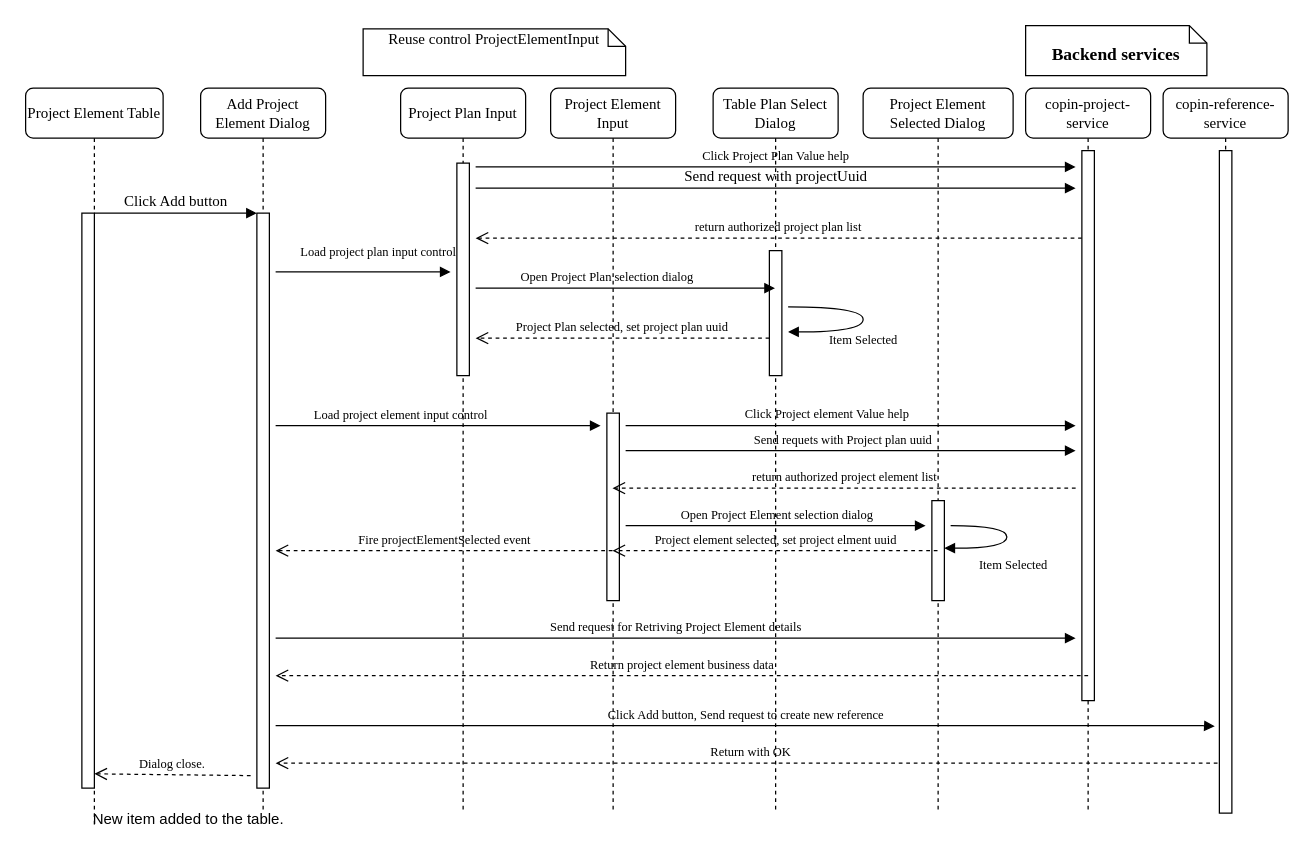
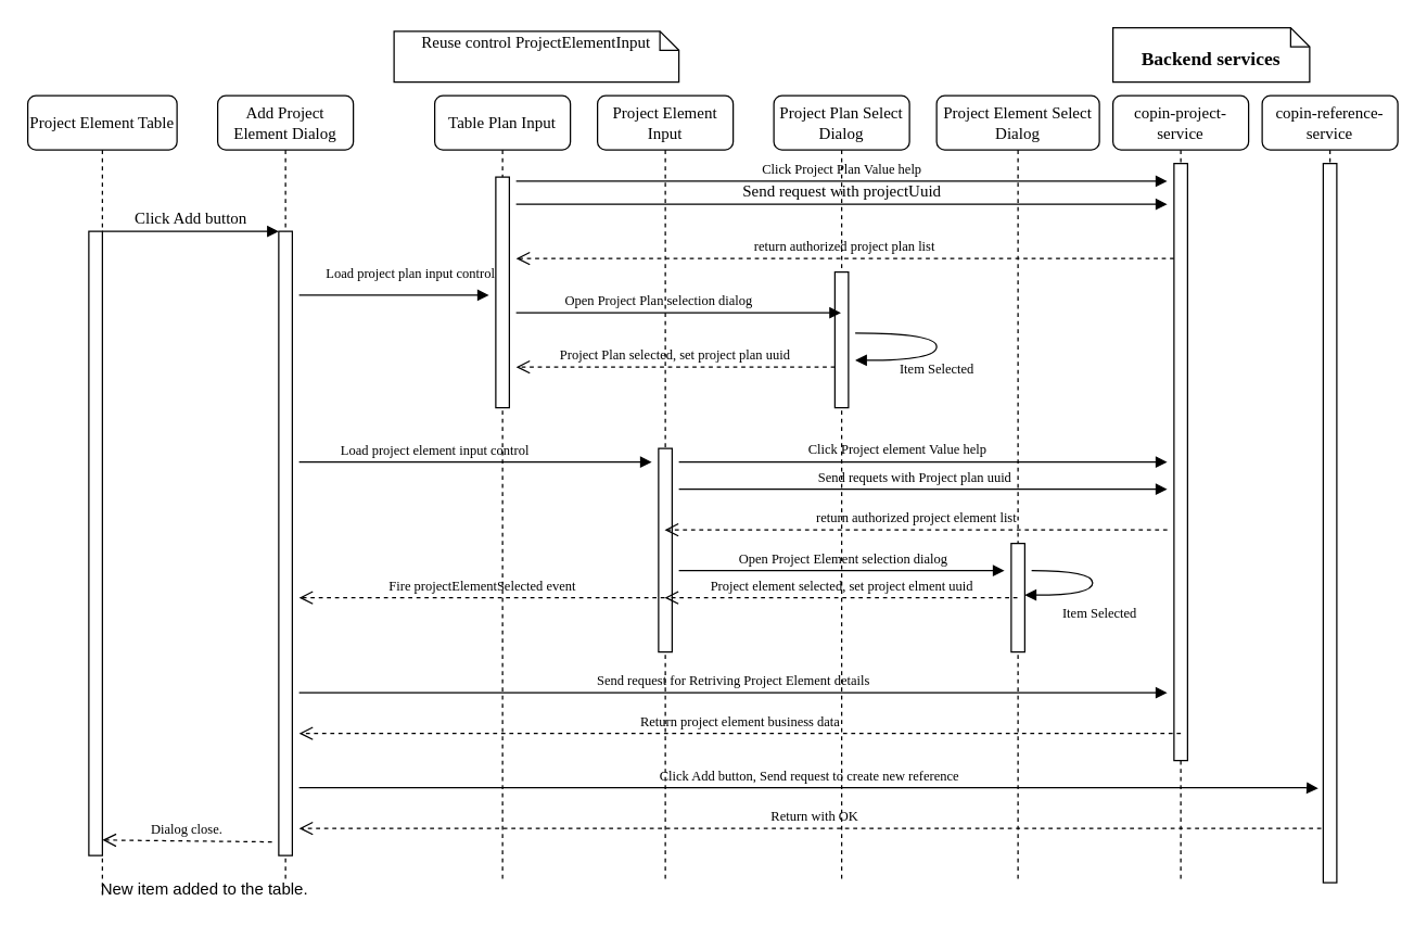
  <mxCell id="0" />
  <mxCell id="1" parent="0" />
  <mxCell id="2" value="Add Project Element Dialog" style="shape=umlLifeline;perimeter=lifelinePerimeter;whiteSpace=wrap;html=1;container=1;collapsible=0;recursiveResize=0;outlineConnect=0;rounded=1;shadow=0;comic=0;labelBackgroundColor=none;strokeWidth=1;fontFamily=Verdana;fontSize=12;align=center;" parent="1" vertex="1"><mxGeometry x="160" y="70" width="100" height="580" as="geometry" /></mxCell>
  <mxCell id="3" style="edgeStyle=orthogonalEdgeStyle;rounded=0;orthogonalLoop=1;jettySize=auto;html=1;" edge="1" parent="2" source="4" target="2"><mxGeometry relative="1" as="geometry"><Array as="points"><mxPoint x="50" y="360" /><mxPoint x="50" y="360" /></Array></mxGeometry></mxCell>
  <mxCell id="4" value="" style="html=1;points=[];perimeter=orthogonalPerimeter;rounded=0;shadow=0;comic=0;labelBackgroundColor=none;strokeWidth=1;fontFamily=Verdana;fontSize=12;align=center;" parent="2" vertex="1"><mxGeometry x="45" y="100" width="10" height="460" as="geometry" /></mxCell>
- <mxCell id="5" value="Project Plan Input" style="shape=umlLifeline;perimeter=lifelinePerimeter;whiteSpace=wrap;html=1;container=1;collapsible=0;recursiveResize=0;outlineConnect=0;rounded=1;shadow=0;comic=0;labelBackgroundColor=none;strokeWidth=1;fontFamily=Verdana;fontSize=12;align=center;" parent="1" vertex="1"><mxGeometry x="320" y="70" width="100" height="580" as="geometry" /></mxCell>
+ <mxCell id="5" value="Table Plan Input" style="shape=umlLifeline;perimeter=lifelinePerimeter;whiteSpace=wrap;html=1;container=1;collapsible=0;recursiveResize=0;outlineConnect=0;rounded=1;shadow=0;comic=0;labelBackgroundColor=none;strokeWidth=1;fontFamily=Verdana;fontSize=12;align=center;" parent="1" vertex="1"><mxGeometry x="320" y="70" width="100" height="580" as="geometry" /></mxCell>
  <mxCell id="6" value="" style="html=1;points=[];perimeter=orthogonalPerimeter;rounded=0;shadow=0;comic=0;labelBackgroundColor=none;strokeWidth=1;fontFamily=Verdana;fontSize=12;align=center;" parent="5" vertex="1"><mxGeometry x="45" y="60" width="10" height="170" as="geometry" /></mxCell>
  <mxCell id="7" value="Project Element Input" style="shape=umlLifeline;perimeter=lifelinePerimeter;whiteSpace=wrap;html=1;container=1;collapsible=0;recursiveResize=0;outlineConnect=0;rounded=1;shadow=0;comic=0;labelBackgroundColor=none;strokeWidth=1;fontFamily=Verdana;fontSize=12;align=center;" parent="1" vertex="1"><mxGeometry x="440" y="70" width="100" height="580" as="geometry" /></mxCell>
  <mxCell id="8" value="" style="html=1;points=[];perimeter=orthogonalPerimeter;rounded=0;shadow=0;comic=0;labelBackgroundColor=none;strokeWidth=1;fontFamily=Verdana;fontSize=12;align=center;" parent="7" vertex="1"><mxGeometry x="45" y="260" width="10" height="150" as="geometry" /></mxCell>
  <mxCell id="9" value="&lt;font style=&quot;font-size: 10px;&quot;&gt;Project Plan selected, set project plan uuid&lt;/font&gt;" style="html=1;verticalAlign=bottom;endArrow=open;dashed=1;endSize=8;labelBackgroundColor=none;fontFamily=Verdana;fontSize=12;" edge="1" parent="7"><mxGeometry relative="1" as="geometry"><mxPoint x="-60" y="200" as="targetPoint" /><mxPoint x="175" y="200" as="sourcePoint" /><Array as="points"><mxPoint x="135" y="200" /></Array></mxGeometry></mxCell>
  <mxCell id="10" value="&lt;font style=&quot;font-size: 10px;&quot;&gt;Return with OK&lt;/font&gt;" style="html=1;verticalAlign=bottom;endArrow=open;dashed=1;endSize=8;labelBackgroundColor=none;fontFamily=Verdana;fontSize=12;" edge="1" parent="7" source="39"><mxGeometry relative="1" as="geometry"><mxPoint x="-220" y="540" as="targetPoint" /><mxPoint x="430" y="540" as="sourcePoint" /><Array as="points" /></mxGeometry></mxCell>
- <mxCell id="11" value="Table Plan Select Dialog" style="shape=umlLifeline;perimeter=lifelinePerimeter;whiteSpace=wrap;html=1;container=1;collapsible=0;recursiveResize=0;outlineConnect=0;rounded=1;shadow=0;comic=0;labelBackgroundColor=none;strokeWidth=1;fontFamily=Verdana;fontSize=12;align=center;" parent="1" vertex="1"><mxGeometry x="570" y="70" width="100" height="580" as="geometry" /></mxCell>
+ <mxCell id="11" value="Project Plan Select Dialog" style="shape=umlLifeline;perimeter=lifelinePerimeter;whiteSpace=wrap;html=1;container=1;collapsible=0;recursiveResize=0;outlineConnect=0;rounded=1;shadow=0;comic=0;labelBackgroundColor=none;strokeWidth=1;fontFamily=Verdana;fontSize=12;align=center;" parent="1" vertex="1"><mxGeometry x="570" y="70" width="100" height="580" as="geometry" /></mxCell>
  <mxCell id="12" value="" style="html=1;points=[];perimeter=orthogonalPerimeter;rounded=0;shadow=0;comic=0;labelBackgroundColor=none;strokeWidth=1;fontFamily=Verdana;fontSize=12;align=center;" parent="11" vertex="1"><mxGeometry x="45" y="130" width="10" height="100" as="geometry" /></mxCell>
  <mxCell id="13" value="&lt;font style=&quot;font-size: 10px;&quot;&gt;Item Selected&lt;/font&gt;" style="html=1;verticalAlign=bottom;endArrow=block;labelBackgroundColor=none;fontFamily=Verdana;fontSize=12;elbow=vertical;edgeStyle=orthogonalEdgeStyle;curved=1;" edge="1" parent="11"><mxGeometry x="0.143" y="15" relative="1" as="geometry"><mxPoint x="60" y="175" as="sourcePoint" /><mxPoint x="60" y="195" as="targetPoint" /><Array as="points"><mxPoint x="120" y="175" /><mxPoint x="120" y="195" /></Array><mxPoint as="offset" /></mxGeometry></mxCell>
  <mxCell id="14" value="&lt;font style=&quot;font-size: 10px;&quot;&gt;Open Project Element selection dialog&lt;/font&gt;" style="html=1;verticalAlign=bottom;endArrow=block;labelBackgroundColor=none;fontFamily=Verdana;fontSize=12;" parent="11" edge="1"><mxGeometry x="0.008" relative="1" as="geometry"><mxPoint x="-70" y="350" as="sourcePoint" /><mxPoint x="170" y="350" as="targetPoint" /><mxPoint as="offset" /></mxGeometry></mxCell>
- <mxCell id="15" value="Project Element Selected Dialog" style="shape=umlLifeline;perimeter=lifelinePerimeter;whiteSpace=wrap;html=1;container=1;collapsible=0;recursiveResize=0;outlineConnect=0;rounded=1;shadow=0;comic=0;labelBackgroundColor=none;strokeWidth=1;fontFamily=Verdana;fontSize=12;align=center;" parent="1" vertex="1"><mxGeometry x="690" y="70" width="120" height="580" as="geometry" /></mxCell>
+ <mxCell id="15" value="Project Element Select Dialog" style="shape=umlLifeline;perimeter=lifelinePerimeter;whiteSpace=wrap;html=1;container=1;collapsible=0;recursiveResize=0;outlineConnect=0;rounded=1;shadow=0;comic=0;labelBackgroundColor=none;strokeWidth=1;fontFamily=Verdana;fontSize=12;align=center;" parent="1" vertex="1"><mxGeometry x="690" y="70" width="120" height="580" as="geometry" /></mxCell>
  <mxCell id="16" value="" style="html=1;points=[];perimeter=orthogonalPerimeter;rounded=0;shadow=0;comic=0;labelBackgroundColor=none;strokeWidth=1;fontFamily=Verdana;fontSize=12;align=center;" parent="15" vertex="1"><mxGeometry x="55" y="330" width="10" height="80" as="geometry" /></mxCell>
  <mxCell id="17" value="&lt;font style=&quot;font-size: 10px;&quot;&gt;Item Selected&lt;/font&gt;" style="html=1;verticalAlign=bottom;endArrow=block;labelBackgroundColor=none;fontFamily=Verdana;fontSize=12;elbow=vertical;edgeStyle=orthogonalEdgeStyle;curved=1;" edge="1" parent="15"><mxGeometry x="0.115" y="23" relative="1" as="geometry"><mxPoint x="70" y="350" as="sourcePoint" /><mxPoint x="65" y="368" as="targetPoint" /><Array as="points"><mxPoint x="115" y="350" /><mxPoint x="115" y="368" /></Array><mxPoint x="5" y="-1" as="offset" /></mxGeometry></mxCell>
  <mxCell id="18" value="Project Element Table" style="shape=umlLifeline;perimeter=lifelinePerimeter;whiteSpace=wrap;html=1;container=1;collapsible=0;recursiveResize=0;outlineConnect=0;rounded=1;shadow=0;comic=0;labelBackgroundColor=none;strokeWidth=1;fontFamily=Verdana;fontSize=12;align=center;" parent="1" vertex="1"><mxGeometry x="20" y="70" width="110" height="590" as="geometry" /></mxCell>
  <mxCell id="19" value="" style="html=1;points=[];perimeter=orthogonalPerimeter;rounded=0;shadow=0;comic=0;labelBackgroundColor=none;strokeWidth=1;fontFamily=Verdana;fontSize=12;align=center;" parent="18" vertex="1"><mxGeometry x="45" y="100" width="10" height="460" as="geometry" /></mxCell>
  <mxCell id="20" value="&lt;font style=&quot;font-size: 10px;&quot;&gt;Dialog close.&lt;/font&gt;" style="html=1;verticalAlign=bottom;endArrow=open;dashed=1;endSize=8;labelBackgroundColor=none;fontFamily=Verdana;fontSize=12;" edge="1" parent="18"><mxGeometry relative="1" as="geometry"><mxPoint x="55" y="548.57" as="targetPoint" /><mxPoint x="180" y="550" as="sourcePoint" /><Array as="points" /></mxGeometry></mxCell>
  <mxCell id="21" value="New item added to the table." style="text;html=1;align=center;verticalAlign=middle;resizable=0;points=[];autosize=1;strokeColor=none;fillColor=none;" vertex="1" parent="18"><mxGeometry x="40" y="570" width="180" height="30" as="geometry" /></mxCell>
  <mxCell id="22" value="&lt;font style=&quot;font-size: 10px;&quot;&gt;return authorized project plan list&lt;/font&gt;" style="html=1;verticalAlign=bottom;endArrow=open;dashed=1;endSize=8;labelBackgroundColor=none;fontFamily=Verdana;fontSize=12;edgeStyle=elbowEdgeStyle;elbow=vertical;" parent="1" source="33" edge="1"><mxGeometry relative="1" as="geometry"><mxPoint x="380" y="190" as="targetPoint" /><Array as="points"><mxPoint x="710" y="190" /><mxPoint x="560" y="180" /><mxPoint x="690" y="210" /><mxPoint x="760" y="213" /><mxPoint x="670" y="200" /><mxPoint x="590" y="250" /><mxPoint x="620" y="250" /></Array><mxPoint as="offset" /></mxGeometry></mxCell>
  <mxCell id="23" value="Click Add button" style="html=1;verticalAlign=bottom;endArrow=block;entryX=0;entryY=0;labelBackgroundColor=none;fontFamily=Verdana;fontSize=12;edgeStyle=elbowEdgeStyle;elbow=vertical;" parent="1" source="19" target="4" edge="1"><mxGeometry relative="1" as="geometry"><mxPoint x="140" y="180" as="sourcePoint" /></mxGeometry></mxCell>
  <mxCell id="24" value="Reuse control ProjectElementInput" style="shape=note;whiteSpace=wrap;html=1;size=14;verticalAlign=top;align=center;spacingTop=-6;rounded=0;shadow=0;comic=0;labelBackgroundColor=none;strokeWidth=1;fontFamily=Verdana;fontSize=12" parent="1" vertex="1"><mxGeometry x="290" y="22.5" width="210" height="37.5" as="geometry" /></mxCell>
  <mxCell id="25" value="&lt;h3&gt;&lt;font style=&quot;font-size: 14px;&quot;&gt;Backend services&lt;/font&gt;&lt;/h3&gt;" style="shape=note;whiteSpace=wrap;html=1;size=14;verticalAlign=top;align=center;spacingTop=-6;rounded=0;shadow=0;comic=0;labelBackgroundColor=none;strokeWidth=1;fontFamily=Verdana;fontSize=12" parent="1" vertex="1"><mxGeometry x="820" y="20" width="145" height="40" as="geometry" /></mxCell>
  <mxCell id="26" value="Send request with projectUuid" style="html=1;verticalAlign=bottom;endArrow=block;labelBackgroundColor=none;fontFamily=Verdana;fontSize=12;edgeStyle=elbowEdgeStyle;elbow=vertical;" edge="1" parent="1"><mxGeometry relative="1" as="geometry"><mxPoint x="380" y="150" as="sourcePoint" /><mxPoint x="860" y="150" as="targetPoint" /><Array as="points"><mxPoint x="640" y="150" /><mxPoint x="790" y="160" /><mxPoint x="640" y="160" /></Array></mxGeometry></mxCell>
  <mxCell id="27" value="&lt;font style=&quot;font-size: 10px;&quot;&gt;Click Project Plan Value help&lt;/font&gt;" style="html=1;verticalAlign=bottom;endArrow=block;labelBackgroundColor=none;fontFamily=Verdana;fontSize=12;edgeStyle=elbowEdgeStyle;elbow=vertical;" parent="1" edge="1"><mxGeometry x="-0.0" relative="1" as="geometry"><mxPoint x="380" y="133" as="sourcePoint" /><mxPoint x="860" y="133" as="targetPoint" /><Array as="points"><mxPoint x="680" y="133" /><mxPoint x="900" y="170" /></Array><mxPoint as="offset" /></mxGeometry></mxCell>
  <mxCell id="28" value="&lt;font style=&quot;font-size: 10px;&quot;&gt;Load project plan input control&lt;/font&gt;" style="html=1;verticalAlign=bottom;endArrow=block;labelBackgroundColor=none;fontFamily=Verdana;fontSize=12;edgeStyle=elbowEdgeStyle;elbow=vertical;" edge="1" parent="1"><mxGeometry x="0.172" y="7" relative="1" as="geometry"><mxPoint x="220" y="217" as="sourcePoint" /><mxPoint x="360" y="217" as="targetPoint" /><Array as="points"><mxPoint x="320" y="217" /><mxPoint x="340" y="217" /></Array><mxPoint as="offset" /></mxGeometry></mxCell>
  <mxCell id="29" value="&lt;font style=&quot;font-size: 10px;&quot;&gt;Load project element input control&lt;/font&gt;" style="html=1;verticalAlign=bottom;endArrow=block;labelBackgroundColor=none;fontFamily=Verdana;fontSize=12;edgeStyle=elbowEdgeStyle;elbow=vertical;" edge="1" parent="1"><mxGeometry x="-0.231" relative="1" as="geometry"><mxPoint x="220" y="340" as="sourcePoint" /><mxPoint x="480" y="340" as="targetPoint" /><Array as="points"><mxPoint x="360" y="340" /><mxPoint x="250" y="300" /><mxPoint x="350" y="227" /></Array><mxPoint as="offset" /></mxGeometry></mxCell>
  <mxCell id="30" value="&lt;font style=&quot;font-size: 10px;&quot;&gt;Click Project element Value help&lt;/font&gt;" style="html=1;verticalAlign=bottom;endArrow=block;labelBackgroundColor=none;fontFamily=Verdana;fontSize=12;edgeStyle=elbowEdgeStyle;elbow=vertical;" parent="1" edge="1"><mxGeometry x="-0.112" y="1" relative="1" as="geometry"><mxPoint x="500" y="340" as="sourcePoint" /><Array as="points"><mxPoint x="500" y="340" /><mxPoint x="580" y="270" /><mxPoint x="320" y="400" /><mxPoint x="210" y="390" /></Array><mxPoint x="860" y="340" as="targetPoint" /><mxPoint x="1" as="offset" /></mxGeometry></mxCell>
  <mxCell id="31" value="&lt;font style=&quot;font-size: 10px;&quot;&gt;Open Project Plan selection dialog&lt;/font&gt;" style="html=1;verticalAlign=bottom;endArrow=block;labelBackgroundColor=none;fontFamily=Verdana;fontSize=12;edgeStyle=elbowEdgeStyle;elbow=horizontal;" edge="1" parent="1" target="11"><mxGeometry x="-0.121" relative="1" as="geometry"><mxPoint x="380" y="230" as="sourcePoint" /><mxPoint x="660" y="190" as="targetPoint" /><Array as="points"><mxPoint x="420" y="230" /><mxPoint x="470" y="190" /></Array><mxPoint as="offset" /></mxGeometry></mxCell>
  <mxCell id="32" value="copin-project-service" style="shape=umlLifeline;perimeter=lifelinePerimeter;whiteSpace=wrap;html=1;container=1;collapsible=0;recursiveResize=0;outlineConnect=0;rounded=1;shadow=0;comic=0;labelBackgroundColor=none;strokeWidth=1;fontFamily=Verdana;fontSize=12;align=center;" parent="1" vertex="1"><mxGeometry x="820" y="70" width="100" height="580" as="geometry" /></mxCell>
  <mxCell id="33" value="" style="html=1;points=[];perimeter=orthogonalPerimeter;rounded=0;shadow=0;comic=0;labelBackgroundColor=none;strokeWidth=1;fontFamily=Verdana;fontSize=12;align=center;" parent="32" vertex="1"><mxGeometry x="45" y="50" width="10" height="440" as="geometry" /></mxCell>
  <mxCell id="34" value="&lt;font style=&quot;font-size: 10px;&quot;&gt;Send requets with Project plan uuid&amp;nbsp;&lt;/font&gt;" style="html=1;verticalAlign=bottom;endArrow=block;labelBackgroundColor=none;fontFamily=Verdana;fontSize=12;edgeStyle=elbowEdgeStyle;elbow=vertical;" edge="1" parent="1"><mxGeometry x="-0.028" relative="1" as="geometry"><mxPoint x="500" y="360" as="sourcePoint" /><Array as="points"><mxPoint x="730" y="360" /><mxPoint x="854" y="370" /><mxPoint x="884" y="299" /><mxPoint x="624" y="429" /><mxPoint x="514" y="419" /></Array><mxPoint x="860" y="360" as="targetPoint" /><mxPoint as="offset" /></mxGeometry></mxCell>
  <mxCell id="35" value="&lt;font style=&quot;font-size: 10px;&quot;&gt;Project element selected, set project elment uuid&lt;/font&gt;" style="html=1;verticalAlign=bottom;endArrow=open;dashed=1;endSize=8;labelBackgroundColor=none;fontFamily=Verdana;fontSize=12;" edge="1" parent="1" source="15" target="7"><mxGeometry relative="1" as="geometry"><mxPoint x="783" y="489" as="targetPoint" /><mxPoint x="935" y="489" as="sourcePoint" /><Array as="points"><mxPoint x="640" y="440" /></Array></mxGeometry></mxCell>
  <mxCell id="36" value="&lt;font style=&quot;font-size: 10px;&quot;&gt;Fire projectElementSelected event&lt;/font&gt;" style="html=1;verticalAlign=bottom;endArrow=open;dashed=1;endSize=8;labelBackgroundColor=none;fontFamily=Verdana;fontSize=12;" edge="1" parent="1" source="7"><mxGeometry relative="1" as="geometry"><mxPoint x="220" y="440" as="targetPoint" /><mxPoint x="777" y="470" as="sourcePoint" /><Array as="points"><mxPoint x="340" y="440" /></Array></mxGeometry></mxCell>
  <mxCell id="37" value="&lt;font style=&quot;font-size: 10px;&quot;&gt;Send request for Retriving Project Element details&lt;/font&gt;" style="html=1;verticalAlign=bottom;endArrow=block;labelBackgroundColor=none;fontFamily=Verdana;fontSize=12;" edge="1" parent="1"><mxGeometry relative="1" as="geometry"><mxPoint x="220" y="510" as="sourcePoint" /><mxPoint x="860" y="510" as="targetPoint" /><Array as="points"><mxPoint x="550" y="510" /><mxPoint x="630" y="510" /></Array></mxGeometry></mxCell>
  <mxCell id="38" value="&lt;font style=&quot;font-size: 10px;&quot;&gt;Return project element business data&lt;/font&gt;" style="html=1;verticalAlign=bottom;endArrow=open;dashed=1;endSize=8;labelBackgroundColor=none;fontFamily=Verdana;fontSize=12;" edge="1" parent="1"><mxGeometry relative="1" as="geometry"><mxPoint x="220" y="540" as="targetPoint" /><mxPoint x="870" y="540" as="sourcePoint" /><Array as="points" /></mxGeometry></mxCell>
  <mxCell id="39" value="copin-reference-service" style="shape=umlLifeline;perimeter=lifelinePerimeter;whiteSpace=wrap;html=1;container=1;collapsible=0;recursiveResize=0;outlineConnect=0;rounded=1;shadow=0;comic=0;labelBackgroundColor=none;strokeWidth=1;fontFamily=Verdana;fontSize=12;align=center;" vertex="1" parent="1"><mxGeometry x="930" y="70" width="100" height="580" as="geometry" /></mxCell>
  <mxCell id="40" value="" style="html=1;points=[];perimeter=orthogonalPerimeter;rounded=0;shadow=0;comic=0;labelBackgroundColor=none;strokeWidth=1;fontFamily=Verdana;fontSize=12;align=center;" vertex="1" parent="39"><mxGeometry x="45" y="50" width="10" height="530" as="geometry" /></mxCell>
  <mxCell id="41" value="&lt;font style=&quot;font-size: 10px;&quot;&gt;Click Add button, Send request to create new reference&lt;/font&gt;" style="html=1;verticalAlign=bottom;endArrow=block;labelBackgroundColor=none;fontFamily=Verdana;fontSize=12;entryX=-0.367;entryY=0.869;entryDx=0;entryDy=0;entryPerimeter=0;" edge="1" parent="1" target="40"><mxGeometry relative="1" as="geometry"><mxPoint x="220" y="580" as="sourcePoint" /><mxPoint x="980" y="580" as="targetPoint" /><Array as="points"><mxPoint x="360" y="580" /><mxPoint x="560" y="580" /><mxPoint x="960" y="580" /></Array></mxGeometry></mxCell>
  <mxCell id="42" value="&lt;font style=&quot;font-size: 10px;&quot;&gt;return authorized project element list&lt;/font&gt;" style="html=1;verticalAlign=bottom;endArrow=open;dashed=1;endSize=8;labelBackgroundColor=none;fontFamily=Verdana;fontSize=12;edgeStyle=elbowEdgeStyle;elbow=vertical;" edge="1" parent="1" target="7"><mxGeometry relative="1" as="geometry"><mxPoint x="397.5" y="380" as="targetPoint" /><Array as="points"><mxPoint x="670" y="390" /><mxPoint x="727.5" y="380" /><mxPoint x="577.5" y="370" /><mxPoint x="707.5" y="400" /><mxPoint x="777.5" y="403" /><mxPoint x="687.5" y="390" /><mxPoint x="607.5" y="440" /><mxPoint x="637.5" y="440" /></Array><mxPoint x="860" y="390" as="sourcePoint" /><mxPoint as="offset" /></mxGeometry></mxCell>
  <mxCell id="43" style="edgeStyle=orthogonalEdgeStyle;rounded=0;orthogonalLoop=1;jettySize=auto;html=1;exitX=0.5;exitY=1;exitDx=0;exitDy=0;exitPerimeter=0;" edge="1" parent="1" source="24" target="24"><mxGeometry relative="1" as="geometry" /></mxCell>
